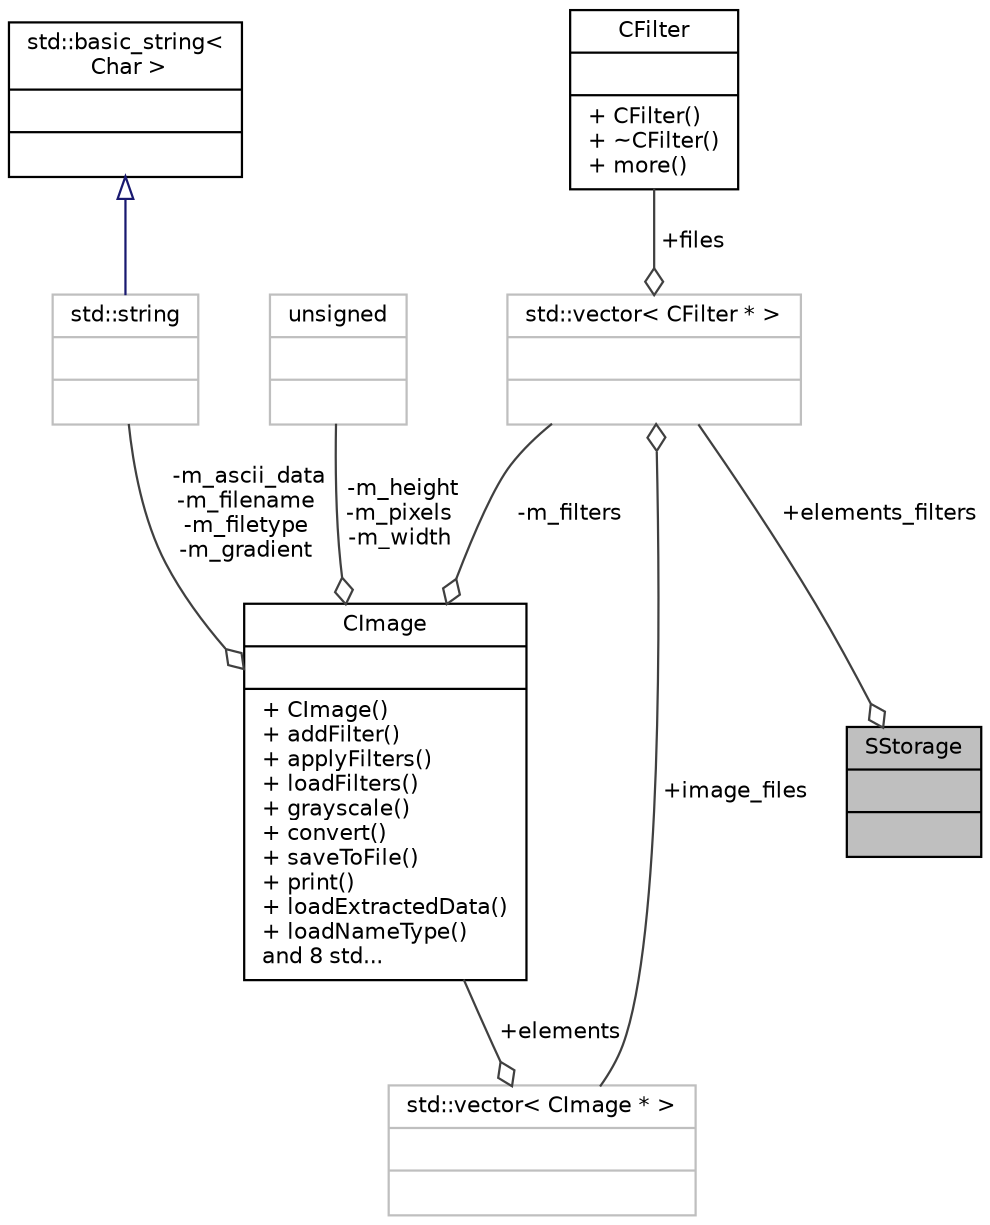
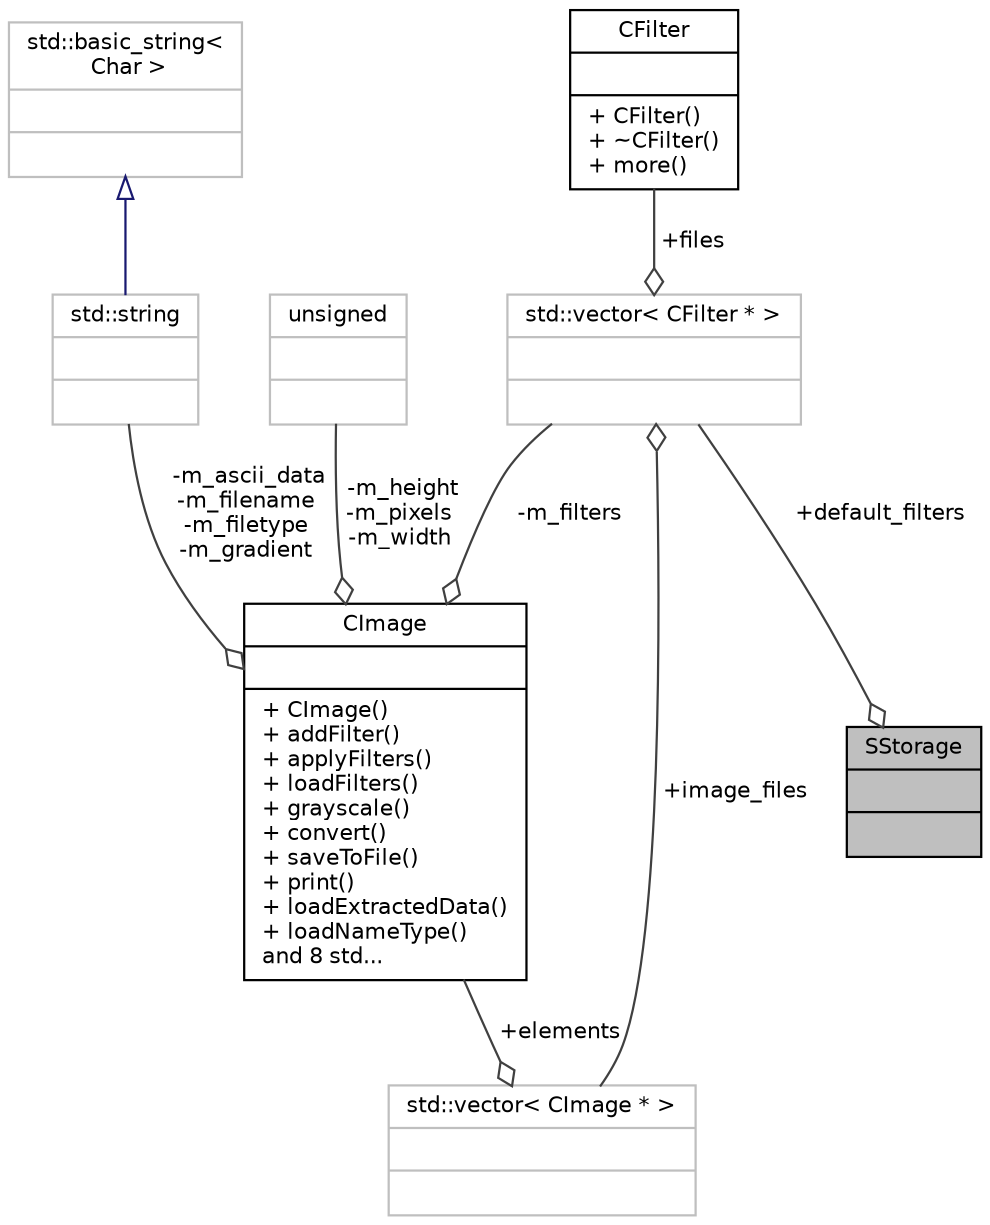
  digraph {
    node [color=grey75 fillcolor=white fontname=Helvetica fontsize=10 shape=record style=filled]
    edge [arrowhead=odiamond color=grey25 fontname=Helvetica fontsize=10 labelfontname=Helvetica labelfontsize=10 style=solid]
    n1 [color=black fillcolor=grey75 fontcolor=black height=0.2 label="{SStorage\n||}" width=0.4]
    n2 [height=0.2 label="{std::vector\< CImage * \>\n||}" width=0.4]
    n3 [height=0.2 label="{std::vector\< CFilter * \>\n||}" width=0.4]
    n4 [color=black height=0.2 label="{CImage\n||+ CImage()\l+ addFilter()\l+ applyFilters()\l+ loadFilters()\l+ grayscale()\l+ convert()\l+ saveToFile()\l+ print()\l+ loadExtractedData()\l+ loadNameType()\land 8 std...\l}" width=0.4]
    n5 [height=0.2 label="{std::string\n||}" width=0.4]
-   n6 [color=black height=0.2 label="{std::basic_string\<\l Char \>\n||}" width=0.4]
+   n6 [height=0.2 label="{std::basic_string\<\l Char \>\n||}" width=0.4]
    n7 [color=black height=0.2 label="{CFilter\n||+ CFilter()\l+ ~CFilter()\l+ more()\l}" width=0.4]
    n8 [height=0.2 label="{unsigned\n||}" width=0.4]
    n2 -> n3 [label=" +image_files"]
-   n3 -> n1 [label=" +elements_filters"]
+   n3 -> n1 [label=" +default_filters"]
    n3 -> n4 [label=" -m_filters"]
    n4 -> n2 [label=" +elements"]
    n5 -> n4 [label=" -m_ascii_data\n-m_filename\n-m_filetype\n-m_gradient"]
    n6 -> n5 [arrowtail=onormal color=midnightblue dir=back arrowhead=""]
    n7 -> n3 [label=" +files"]
    n8 -> n4 [label=" -m_height\n-m_pixels\n-m_width"]
  }
